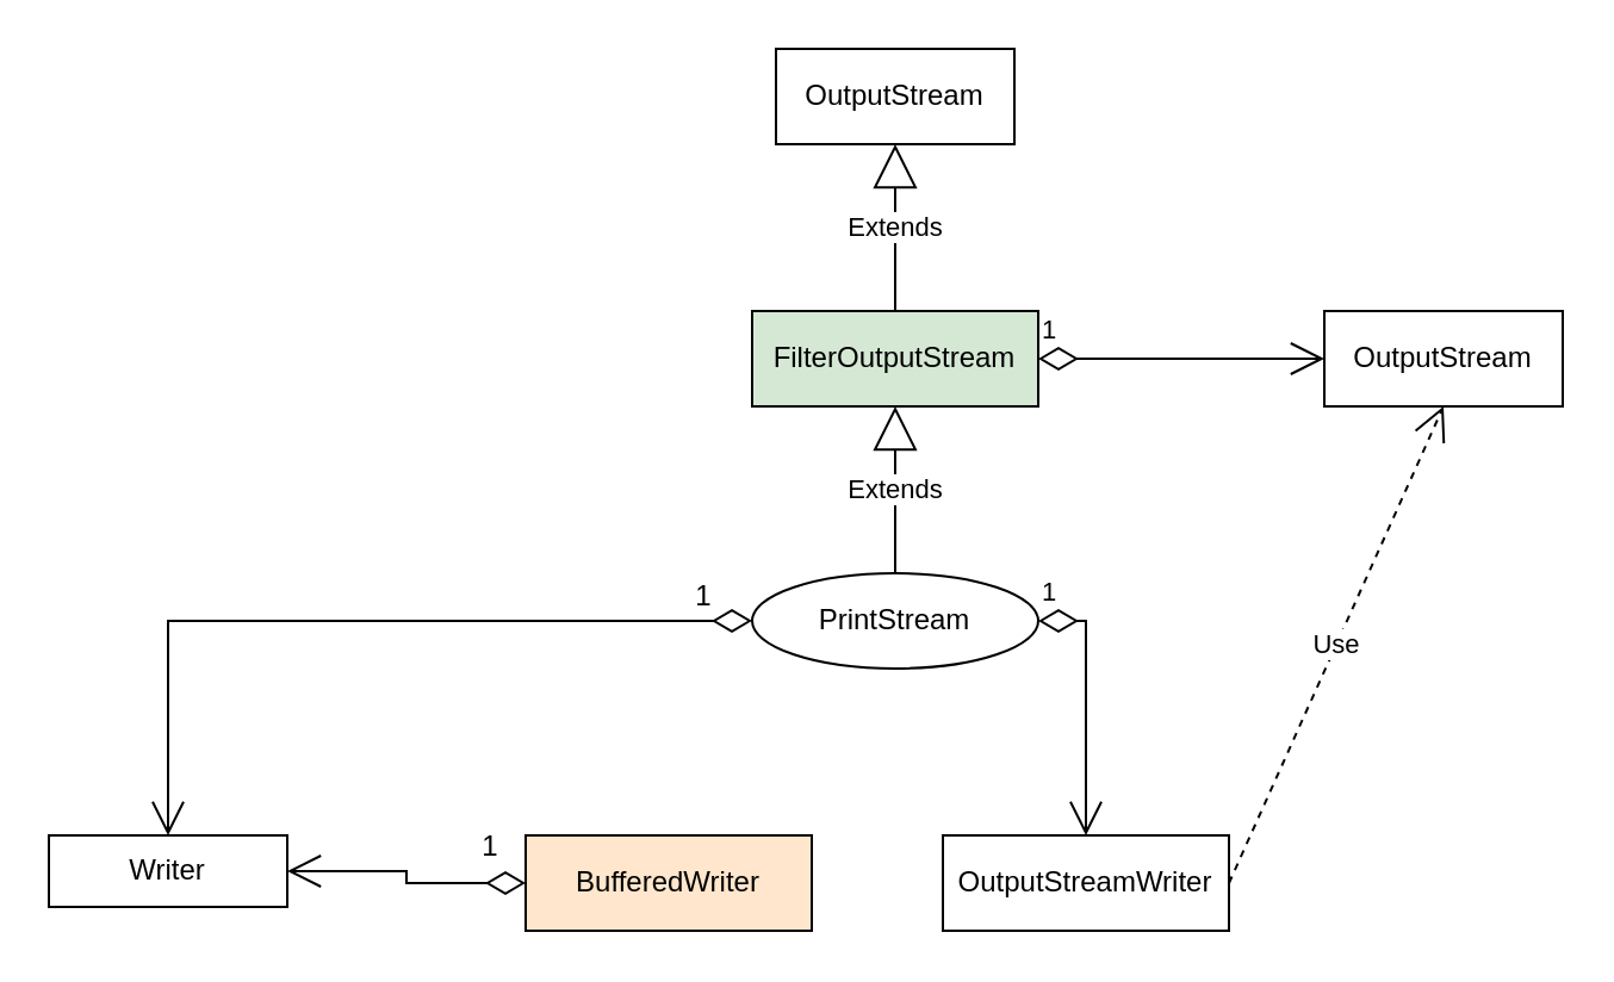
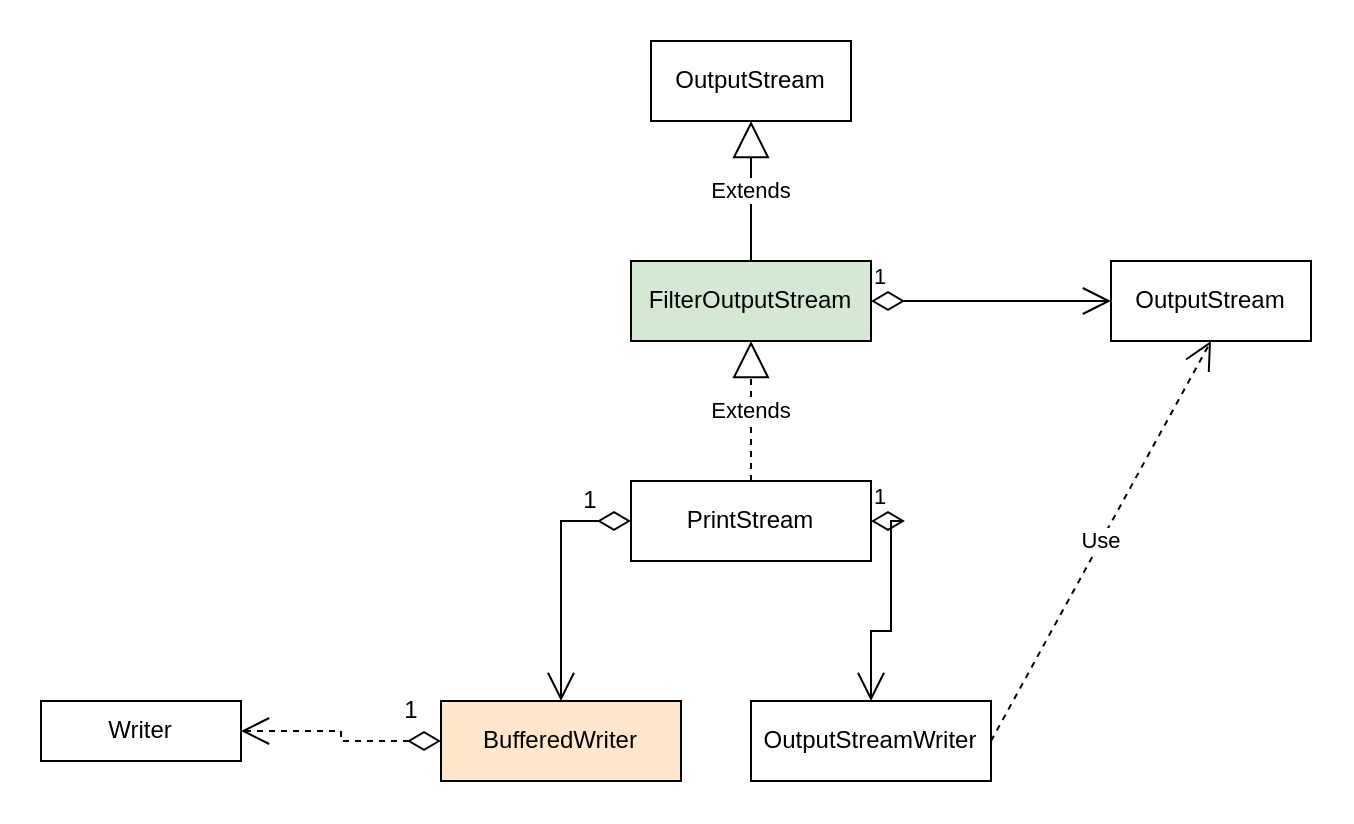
  <mxCell id="0" />
  <mxCell id="1" parent="0" />
  <mxCell id="2" value="OutputStream" style="whiteSpace=wrap;html=1;align=center;" vertex="1" parent="1"><mxGeometry x="325" y="20" width="100" height="40" as="geometry" /></mxCell>
  <mxCell id="3" value="FilterOutputStream" style="whiteSpace=wrap;html=1;align=center;fillColor=#d5e8d4;" vertex="1" parent="1"><mxGeometry x="315" y="130" width="120" height="40" as="geometry" /></mxCell>
  <mxCell id="4" value="OutputStream" style="whiteSpace=wrap;html=1;align=center;" vertex="1" parent="1"><mxGeometry x="555" y="130" width="100" height="40" as="geometry" /></mxCell>
  <mxCell id="5" value="Extends" style="endArrow=block;endSize=16;endFill=0;html=1;rounded=0;exitX=0.5;exitY=0;exitDx=0;exitDy=0;entryX=0.5;entryY=1;entryDx=0;entryDy=0;" edge="1" parent="1" source="3" target="2"><mxGeometry width="160" relative="1" as="geometry"><mxPoint x="435" y="60" as="sourcePoint" /><mxPoint x="595" y="60" as="targetPoint" /></mxGeometry></mxCell>
  <mxCell id="6" value="1" style="endArrow=open;html=1;endSize=12;startArrow=diamondThin;startSize=14;startFill=0;edgeStyle=orthogonalEdgeStyle;align=left;verticalAlign=bottom;rounded=0;entryX=0;entryY=0.5;entryDx=0;entryDy=0;exitX=1;exitY=0.5;exitDx=0;exitDy=0;" edge="1" parent="1" source="3" target="4"><mxGeometry x="-1" y="3" relative="1" as="geometry"><mxPoint x="435" y="60" as="sourcePoint" /><mxPoint x="595" y="60" as="targetPoint" /></mxGeometry></mxCell>
- <mxCell id="7" value="PrintStream" style="ellipse;whiteSpace=wrap;html=1;align=center;" vertex="1" parent="1"><mxGeometry x="315" y="240" width="120" height="40" as="geometry" /></mxCell>
- <mxCell id="8" value="Extends" style="endArrow=block;endSize=16;endFill=0;html=1;rounded=0;exitX=0.5;exitY=0;exitDx=0;exitDy=0;entryX=0.5;entryY=1;entryDx=0;entryDy=0;" edge="1" parent="1" source="7" target="3"><mxGeometry width="160" relative="1" as="geometry"><mxPoint x="305" y="380" as="sourcePoint" /><mxPoint x="375" y="180" as="targetPoint" /></mxGeometry></mxCell>
+ <mxCell id="7" value="PrintStream" style="whiteSpace=wrap;html=1;align=center;" vertex="1" parent="1"><mxGeometry x="315" y="240" width="120" height="40" as="geometry" /></mxCell>
+ <mxCell id="8" value="Extends" style="endArrow=block;endSize=16;endFill=0;html=1;rounded=0;exitX=0.5;exitY=0;exitDx=0;exitDy=0;entryX=0.5;entryY=1;entryDx=0;entryDy=0;dashed=1;" edge="1" parent="1" source="7" target="3"><mxGeometry width="160" relative="1" as="geometry"><mxPoint x="305" y="380" as="sourcePoint" /><mxPoint x="375" y="180" as="targetPoint" /></mxGeometry></mxCell>
  <mxCell id="9" value="BufferedWriter" style="whiteSpace=wrap;html=1;align=center;fillColor=#ffe6cc;" vertex="1" parent="1"><mxGeometry x="220" y="350" width="120" height="40" as="geometry" /></mxCell>
- <mxCell id="10" value="OutputStreamWriter" style="whiteSpace=wrap;html=1;align=center;" vertex="1" parent="1"><mxGeometry x="395" y="350" width="120" height="40" as="geometry" /></mxCell>
- <mxCell id="11" value="" style="endArrow=open;html=1;endSize=12;startArrow=diamondThin;startSize=14;startFill=0;edgeStyle=orthogonalEdgeStyle;align=left;verticalAlign=bottom;rounded=0;exitX=0;exitY=0.5;exitDx=0;exitDy=0;" edge="1" parent="1" source="7" target="14"><mxGeometry x="-1" y="3" relative="1" as="geometry"><mxPoint x="302" y="260" as="sourcePoint" /><mxPoint x="282" y="350" as="targetPoint" /></mxGeometry></mxCell>
+ <mxCell id="10" value="OutputStreamWriter" style="whiteSpace=wrap;html=1;align=center;" vertex="1" parent="1"><mxGeometry x="375" y="350" width="120" height="40" as="geometry" /></mxCell>
+ <mxCell id="11" value="" style="endArrow=open;html=1;endSize=12;startArrow=diamondThin;startSize=14;startFill=0;edgeStyle=orthogonalEdgeStyle;align=left;verticalAlign=bottom;rounded=0;entryX=0.5;entryY=0;entryDx=0;entryDy=0;exitX=0;exitY=0.5;exitDx=0;exitDy=0;" edge="1" parent="1" source="7" target="9"><mxGeometry x="-1" y="3" relative="1" as="geometry"><mxPoint x="302" y="260" as="sourcePoint" /><mxPoint x="282" y="350" as="targetPoint" /></mxGeometry></mxCell>
  <mxCell id="12" value="1" style="endArrow=open;html=1;endSize=12;startArrow=diamondThin;startSize=14;startFill=0;edgeStyle=orthogonalEdgeStyle;align=left;verticalAlign=bottom;rounded=0;entryX=0.5;entryY=0;entryDx=0;entryDy=0;exitX=1;exitY=0.5;exitDx=0;exitDy=0;" edge="1" parent="1" source="7" target="10"><mxGeometry x="-1" y="3" relative="1" as="geometry"><mxPoint x="365" y="220" as="sourcePoint" /><mxPoint x="525" y="220" as="targetPoint" /></mxGeometry></mxCell>
  <mxCell id="13" value="1" style="text;html=1;strokeColor=none;fillColor=none;align=center;verticalAlign=middle;whiteSpace=wrap;rounded=0;" vertex="1" parent="1"><mxGeometry x="285" y="240" width="20" height="20" as="geometry" /></mxCell>
  <mxCell id="14" value="Writer" style="whiteSpace=wrap;html=1;align=center;" vertex="1" parent="1"><mxGeometry x="20" y="350" width="100" height="30" as="geometry" /></mxCell>
- <mxCell id="15" value="" style="endArrow=open;html=1;endSize=12;startArrow=diamondThin;startSize=14;startFill=0;edgeStyle=orthogonalEdgeStyle;align=left;verticalAlign=bottom;rounded=0;entryX=1;entryY=0.5;entryDx=0;entryDy=0;exitX=0;exitY=0.5;exitDx=0;exitDy=0;" edge="1" parent="1" source="9" target="14"><mxGeometry x="-1" y="3" relative="1" as="geometry"><mxPoint x="200" y="310" as="sourcePoint" /><mxPoint x="410" y="260" as="targetPoint" /></mxGeometry></mxCell>
+ <mxCell id="15" value="" style="endArrow=open;html=1;endSize=12;startArrow=diamondThin;startSize=14;startFill=0;edgeStyle=orthogonalEdgeStyle;align=left;verticalAlign=bottom;rounded=0;entryX=1;entryY=0.5;entryDx=0;entryDy=0;exitX=0;exitY=0.5;exitDx=0;exitDy=0;dashed=1;" edge="1" parent="1" source="9" target="14"><mxGeometry x="-1" y="3" relative="1" as="geometry"><mxPoint x="200" y="310" as="sourcePoint" /><mxPoint x="410" y="260" as="targetPoint" /></mxGeometry></mxCell>
  <mxCell id="16" value="1" style="text;html=1;align=center;verticalAlign=middle;resizable=0;points=[];autosize=1;strokeColor=none;fillColor=none;" vertex="1" parent="1"><mxGeometry x="190" y="340" width="30" height="30" as="geometry" /></mxCell>
  <mxCell id="17" value="Use" style="endArrow=open;endSize=12;dashed=1;html=1;rounded=0;exitX=1;exitY=0.5;exitDx=0;exitDy=0;entryX=0.5;entryY=1;entryDx=0;entryDy=0;" edge="1" parent="1" source="10" target="4"><mxGeometry width="160" relative="1" as="geometry"><mxPoint x="540" y="354.66" as="sourcePoint" /><mxPoint x="700" y="354.66" as="targetPoint" /></mxGeometry></mxCell>
